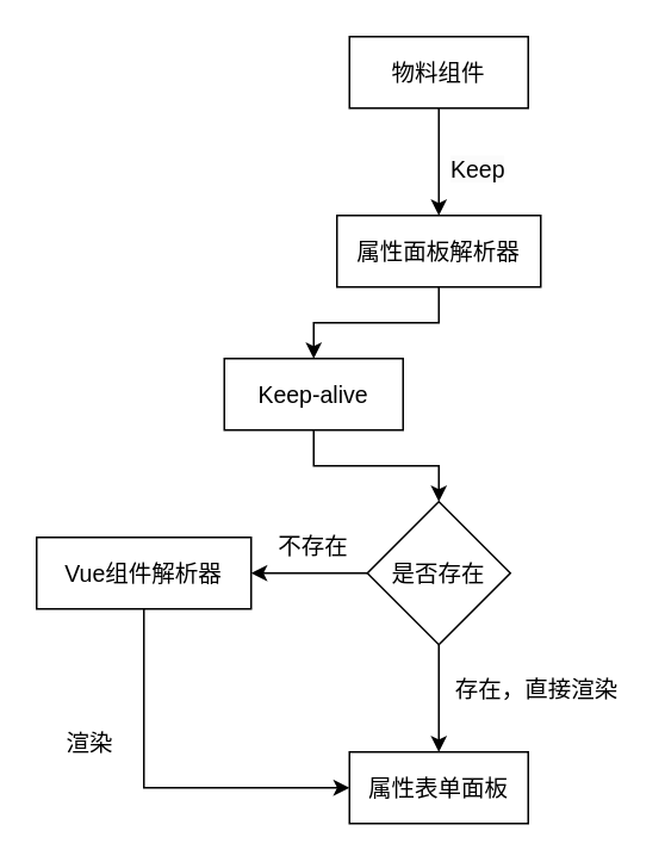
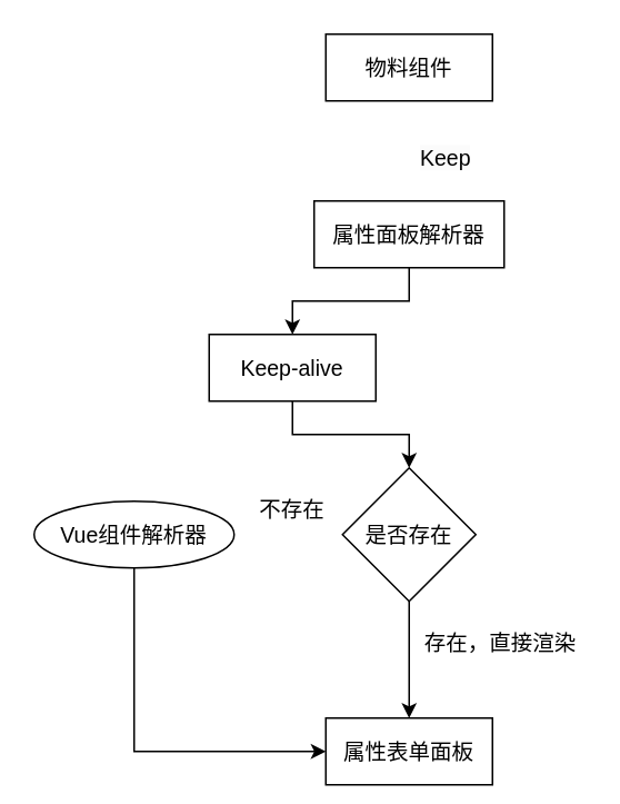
  <mxCell id="0" />
  <mxCell id="1" parent="0" />
- <mxCell id="2" style="edgeStyle=orthogonalEdgeStyle;rounded=0;orthogonalLoop=1;jettySize=auto;html=1;exitX=0.5;exitY=1;exitDx=0;exitDy=0;fontSize=13;" edge="1" parent="1" source="3" target="5"><mxGeometry relative="1" as="geometry" /></mxCell>
  <mxCell id="3" value="物料组件" style="rounded=0;whiteSpace=wrap;html=1;fontSize=13;" vertex="1" parent="1"><mxGeometry x="195" y="20" width="100" height="40" as="geometry" /></mxCell>
  <mxCell id="4" style="edgeStyle=orthogonalEdgeStyle;rounded=0;orthogonalLoop=1;jettySize=auto;html=1;exitX=0.5;exitY=1;exitDx=0;exitDy=0;fontSize=13;" edge="1" parent="1" source="5" target="7"><mxGeometry relative="1" as="geometry" /></mxCell>
  <mxCell id="5" value="属性面板解析器" style="rounded=0;whiteSpace=wrap;html=1;fontSize=13;" vertex="1" parent="1"><mxGeometry x="188" y="120" width="114" height="40" as="geometry" /></mxCell>
  <mxCell id="6" style="edgeStyle=orthogonalEdgeStyle;rounded=0;orthogonalLoop=1;jettySize=auto;html=1;exitX=0.5;exitY=1;exitDx=0;exitDy=0;fontSize=13;" edge="1" parent="1" source="7" target="10"><mxGeometry relative="1" as="geometry" /></mxCell>
  <mxCell id="7" value="Keep-alive" style="rounded=0;whiteSpace=wrap;html=1;fontSize=13;" vertex="1" parent="1"><mxGeometry x="125" y="200" width="100" height="40" as="geometry" /></mxCell>
- <mxCell id="8" style="edgeStyle=orthogonalEdgeStyle;rounded=0;orthogonalLoop=1;jettySize=auto;html=1;exitX=0;exitY=0.5;exitDx=0;exitDy=0;fontSize=13;" edge="1" parent="1" source="10" target="12"><mxGeometry relative="1" as="geometry" /></mxCell>
  <mxCell id="9" style="edgeStyle=orthogonalEdgeStyle;rounded=0;orthogonalLoop=1;jettySize=auto;html=1;exitX=0.5;exitY=1;exitDx=0;exitDy=0;fontSize=13;" edge="1" parent="1" source="10" target="13"><mxGeometry relative="1" as="geometry" /></mxCell>
  <mxCell id="10" value="是否存在" style="rhombus;whiteSpace=wrap;html=1;fontSize=13;" vertex="1" parent="1"><mxGeometry x="205" y="280" width="80" height="80" as="geometry" /></mxCell>
  <mxCell id="11" style="edgeStyle=orthogonalEdgeStyle;rounded=0;orthogonalLoop=1;jettySize=auto;html=1;exitX=0.5;exitY=1;exitDx=0;exitDy=0;entryX=0;entryY=0.5;entryDx=0;entryDy=0;fontSize=13;" edge="1" parent="1" source="12" target="13"><mxGeometry relative="1" as="geometry" /></mxCell>
- <mxCell id="12" value="Vue组件解析器" style="rounded=0;whiteSpace=wrap;html=1;fontSize=13;" vertex="1" parent="1"><mxGeometry x="20" y="300" width="120" height="40" as="geometry" /></mxCell>
- <mxCell id="13" value="属性表单面板" style="rounded=0;whiteSpace=wrap;html=1;fontSize=13;" vertex="1" parent="1"><mxGeometry x="195" y="420" width="100" height="40" as="geometry" /></mxCell>
+ <mxCell id="12" value="Vue组件解析器" style="ellipse;whiteSpace=wrap;html=1;fontSize=13;" vertex="1" parent="1"><mxGeometry x="20" y="300" width="120" height="40" as="geometry" /></mxCell>
+ <mxCell id="13" value="属性表单面板" style="rounded=0;whiteSpace=wrap;html=1;fontSize=13;" vertex="1" parent="1"><mxGeometry x="195" y="430" width="100" height="40" as="geometry" /></mxCell>
  <mxCell id="14" value="&lt;span style=&quot;color: rgb(0, 0, 0); font-family: Helvetica; font-size: 13px; font-style: normal; font-variant-ligatures: normal; font-variant-caps: normal; font-weight: 400; letter-spacing: normal; orphans: 2; text-align: center; text-indent: 0px; text-transform: none; widows: 2; word-spacing: 0px; -webkit-text-stroke-width: 0px; white-space: nowrap; background-color: rgb(251, 251, 251); text-decoration-thickness: initial; text-decoration-style: initial; text-decoration-color: initial; float: none; display: inline !important;&quot;&gt;Keep&lt;/span&gt;" style="text;whiteSpace=wrap;html=1;fontSize=13;" vertex="1" parent="1"><mxGeometry x="250" y="80" width="90" height="40" as="geometry" /></mxCell>
  <mxCell id="15" value="不存在" style="text;html=1;align=center;verticalAlign=middle;whiteSpace=wrap;rounded=0;fontSize=13;" vertex="1" parent="1"><mxGeometry x="145" y="290" width="60" height="30" as="geometry" /></mxCell>
  <mxCell id="16" value="存在，直接渲染" style="text;html=1;align=center;verticalAlign=middle;whiteSpace=wrap;rounded=0;fontSize=13;" vertex="1" parent="1"><mxGeometry x="250" y="370" width="100" height="30" as="geometry" /></mxCell>
- <mxCell id="17" value="渲染" style="text;html=1;align=center;verticalAlign=middle;whiteSpace=wrap;rounded=0;fontSize=13;" vertex="1" parent="1"><mxGeometry x="20" y="400" width="60" height="30" as="geometry" /></mxCell>
